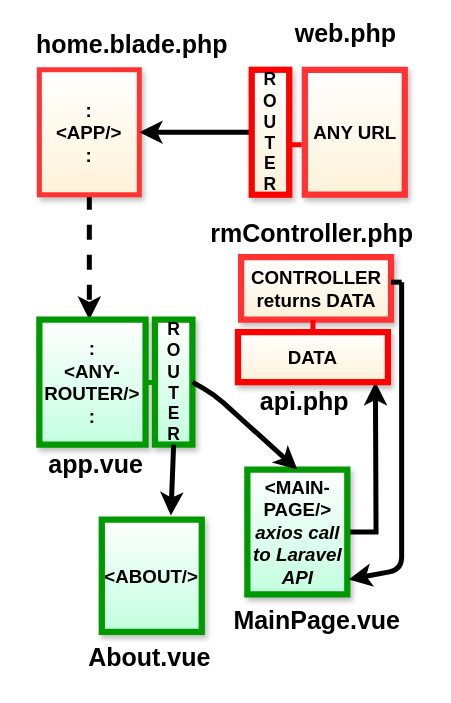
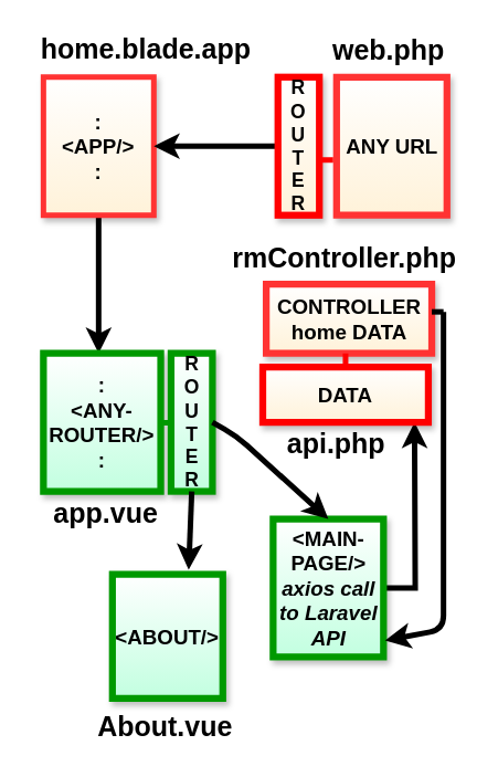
  <mxCell id="0" />
  <mxCell id="1" parent="0" />
- <mxCell id="2" style="edgeStyle=orthogonalEdgeStyle;rounded=0;orthogonalLoop=1;jettySize=auto;html=1;entryX=0;entryY=0;entryDx=40;entryDy=0;entryPerimeter=0;strokeWidth=4;dashed=1;" edge="1" parent="1" source="3" target="8"><mxGeometry relative="1" as="geometry" /></mxCell>
+ <mxCell id="2" style="edgeStyle=orthogonalEdgeStyle;rounded=0;orthogonalLoop=1;jettySize=auto;html=1;entryX=0;entryY=0;entryDx=40;entryDy=0;entryPerimeter=0;strokeWidth=4;" edge="1" parent="1" source="3" target="8"><mxGeometry relative="1" as="geometry" /></mxCell>
  <mxCell id="3" value="&lt;font style=&quot;font-size: 15px&quot;&gt;&lt;b&gt;:&lt;/b&gt;&lt;br&gt;&lt;b&gt;&amp;lt;APP/&amp;gt;&lt;/b&gt;&lt;br&gt;&lt;b&gt;:&lt;/b&gt;&lt;br&gt;&lt;/font&gt;" style="shape=note;whiteSpace=wrap;html=1;backgroundOutline=1;darkOpacity=0.05;size=0;strokeWidth=4;strokeColor=#FF3333;gradientColor=#FFF2D9;shadow=1;sketch=0;" vertex="1" parent="1"><mxGeometry x="31" y="55" width="80" height="100" as="geometry" /></mxCell>
  <mxCell id="4" style="edgeStyle=orthogonalEdgeStyle;rounded=0;orthogonalLoop=1;jettySize=auto;html=1;entryX=0;entryY=0;entryDx=80;entryDy=50;entryPerimeter=0;strokeWidth=4;exitX=0;exitY=0.5;exitDx=0;exitDy=0;" edge="1" parent="1" source="17" target="3"><mxGeometry relative="1" as="geometry"><mxPoint x="201" y="115" as="sourcePoint" /></mxGeometry></mxCell>
- <mxCell id="5" value="&lt;font size=&quot;1&quot;&gt;&lt;b style=&quot;font-size: 15px&quot;&gt;CONTROLLER&lt;br&gt;returns DATA&lt;br&gt;&lt;/b&gt;&lt;/font&gt;" style="shape=note;whiteSpace=wrap;html=1;backgroundOutline=1;darkOpacity=0.05;strokeWidth=5;strokeColor=#FF3333;size=0;gradientColor=#FFF2D9;shadow=1;sketch=0;" vertex="1" parent="1"><mxGeometry x="192.5" y="205" width="120" height="50" as="geometry" /></mxCell>
- <mxCell id="6" value="&lt;span style=&quot;font-size: 20px;&quot;&gt;&lt;font style=&quot;font-size: 20px;&quot;&gt;web.php&lt;/font&gt;&lt;/span&gt;" style="text;html=1;align=center;verticalAlign=middle;resizable=0;points=[];autosize=1;fontStyle=1;fontSize=20;" vertex="1" parent="1"><mxGeometry x="226" y="10" width="100" height="30" as="geometry" /></mxCell>
- <mxCell id="7" value="&lt;font style=&quot;font-size: 20px&quot;&gt;home.blade.php&lt;br&gt;&lt;/font&gt;" style="text;html=1;align=center;verticalAlign=middle;resizable=0;points=[];autosize=1;fontStyle=1;fontSize=18;" vertex="1" parent="1"><mxGeometry x="20" y="20" width="170" height="30" as="geometry" /></mxCell>
+ <mxCell id="5" value="&lt;font size=&quot;1&quot;&gt;&lt;b style=&quot;font-size: 15px&quot;&gt;CONTROLLER&lt;br&gt;home DATA&lt;br&gt;&lt;/b&gt;&lt;/font&gt;" style="shape=note;whiteSpace=wrap;html=1;backgroundOutline=1;darkOpacity=0.05;strokeWidth=5;strokeColor=#FF3333;size=0;gradientColor=#FFF2D9;shadow=1;sketch=0;" vertex="1" parent="1"><mxGeometry x="192.5" y="205" width="120" height="50" as="geometry" /></mxCell>
+ <mxCell id="6" value="&lt;span style=&quot;font-size: 20px;&quot;&gt;&lt;font style=&quot;font-size: 20px;&quot;&gt;web.php&lt;/font&gt;&lt;/span&gt;" style="text;html=1;align=center;verticalAlign=middle;resizable=0;points=[];autosize=1;fontStyle=1;fontSize=20;" vertex="1" parent="1"><mxGeometry x="231" y="20" width="100" height="30" as="geometry" /></mxCell>
+ <mxCell id="7" value="&lt;font style=&quot;font-size: 20px&quot;&gt;home.blade.app&lt;br&gt;&lt;/font&gt;" style="text;html=1;align=center;verticalAlign=middle;resizable=0;points=[];autosize=1;fontStyle=1;fontSize=18;" vertex="1" parent="1"><mxGeometry x="20" y="20" width="170" height="30" as="geometry" /></mxCell>
  <mxCell id="8" value="&lt;b&gt;&lt;font style=&quot;font-size: 15px&quot;&gt;:&lt;br&gt;&amp;lt;ANY-ROUTER/&amp;gt;&lt;br&gt;:&lt;br&gt;&lt;/font&gt;&lt;/b&gt;" style="shape=note;whiteSpace=wrap;html=1;backgroundOutline=1;darkOpacity=0.05;size=0;strokeWidth=5;strokeColor=#009900;gradientColor=#C2FFE0;shadow=1;sketch=0;" vertex="1" parent="1"><mxGeometry x="31" y="255" width="85" height="100" as="geometry" /></mxCell>
  <mxCell id="9" value="&lt;span style=&quot;font-size: 20px;&quot;&gt;&lt;font style=&quot;font-size: 20px;&quot;&gt;app.vue&lt;/font&gt;&lt;/span&gt;" style="text;html=1;align=center;verticalAlign=middle;resizable=0;points=[];autosize=1;fontStyle=1;fontSize=20;" vertex="1" parent="1"><mxGeometry x="31" y="355" width="90" height="30" as="geometry" /></mxCell>
  <mxCell id="10" style="edgeStyle=orthogonalEdgeStyle;rounded=0;orthogonalLoop=1;jettySize=auto;html=1;strokeColor=#000000;strokeWidth=4;" edge="1" parent="1" source="11"><mxGeometry relative="1" as="geometry"><mxPoint x="300" y="305" as="targetPoint" /></mxGeometry></mxCell>
  <mxCell id="11" value="&lt;b style=&quot;font-size: 15px&quot;&gt;&amp;lt;MAIN-PAGE/&amp;gt;&lt;br&gt;&lt;i&gt;axios call to Laravel API&lt;/i&gt;&lt;br&gt;&lt;/b&gt;" style="shape=note;whiteSpace=wrap;html=1;backgroundOutline=1;darkOpacity=0.05;size=0;strokeWidth=5;strokeColor=#009900;gradientColor=#C2FFE0;shadow=1;sketch=0;" vertex="1" parent="1"><mxGeometry x="197.5" y="375" width="80" height="100" as="geometry" /></mxCell>
- <mxCell id="12" value="&lt;span style=&quot;font-size: 20px;&quot;&gt;&lt;font style=&quot;font-size: 20px;&quot;&gt;MainPage.vue&lt;/font&gt;&lt;/span&gt;" style="text;html=1;align=center;verticalAlign=middle;resizable=0;points=[];autosize=1;fontStyle=1;fontSize=20;" vertex="1" parent="1"><mxGeometry x="177.5" y="480" width="150" height="30" as="geometry" /></mxCell>
  <mxCell id="13" value="&lt;b style=&quot;font-size: 15px&quot;&gt;&amp;lt;ABOUT/&amp;gt;&lt;br&gt;&lt;/b&gt;" style="shape=note;whiteSpace=wrap;html=1;backgroundOutline=1;darkOpacity=0.05;size=0;strokeWidth=5;strokeColor=#009900;gradientColor=#C2FFE0;shadow=1;sketch=0;" vertex="1" parent="1"><mxGeometry x="81" y="415" width="80" height="90" as="geometry" /></mxCell>
  <mxCell id="14" value="&lt;span style=&quot;font-size: 20px;&quot;&gt;&lt;font style=&quot;font-size: 20px;&quot;&gt;About.vue&lt;/font&gt;&lt;/span&gt;" style="text;html=1;align=center;verticalAlign=middle;resizable=0;points=[];autosize=1;fontStyle=1;fontSize=20;" vertex="1" parent="1"><mxGeometry x="63.5" y="510" width="110" height="30" as="geometry" /></mxCell>
  <mxCell id="15" value="&lt;b style=&quot;font-size: 14px&quot;&gt;R&lt;br&gt;O&lt;br&gt;U&lt;br&gt;T&lt;br&gt;E&lt;br&gt;R&lt;/b&gt;" style="rounded=0;whiteSpace=wrap;html=1;strokeWidth=5;strokeColor=#009900;gradientColor=#C2FFE0;shadow=1;sketch=0;" vertex="1" parent="1"><mxGeometry x="123.5" y="255" width="30" height="100" as="geometry" /></mxCell>
  <mxCell id="16" value="" style="endArrow=classic;html=1;entryX=0.691;entryY=-0.036;entryDx=0;entryDy=0;entryPerimeter=0;exitX=0.5;exitY=1;exitDx=0;exitDy=0;strokeWidth=4;" edge="1" parent="1" source="15" target="13"><mxGeometry width="50" height="50" relative="1" as="geometry"><mxPoint x="121" y="335" as="sourcePoint" /><mxPoint x="171" y="285" as="targetPoint" /></mxGeometry></mxCell>
  <mxCell id="17" value="&lt;b style=&quot;font-size: 14px&quot;&gt;R&lt;br&gt;O&lt;br&gt;U&lt;br&gt;T&lt;br&gt;E&lt;br&gt;R&lt;/b&gt;" style="rounded=0;whiteSpace=wrap;html=1;strokeWidth=5;strokeColor=#FF0000;gradientColor=#FFF2D9;shadow=1;sketch=0;" vertex="1" parent="1"><mxGeometry x="201" y="55" width="30" height="100" as="geometry" /></mxCell>
  <mxCell id="18" value="&lt;b style=&quot;font-size: 15px&quot;&gt;DATA&lt;br&gt;&lt;/b&gt;" style="shape=note;whiteSpace=wrap;html=1;backgroundOutline=1;darkOpacity=0.05;size=0;strokeWidth=5;strokeColor=#FF0000;gradientColor=#FFF2D9;shadow=1;sketch=0;" vertex="1" parent="1"><mxGeometry x="190" y="265" width="120" height="40" as="geometry" /></mxCell>
  <mxCell id="19" value="" style="endArrow=classic;html=1;strokeWidth=4;exitX=1;exitY=0.5;exitDx=0;exitDy=0;entryX=0;entryY=0;entryDx=40;entryDy=0;entryPerimeter=0;" edge="1" parent="1" source="15" target="11"><mxGeometry width="50" height="50" relative="1" as="geometry"><mxPoint x="111" y="415" as="sourcePoint" /><mxPoint x="161" y="365" as="targetPoint" /><Array as="points"><mxPoint x="171" y="315" /></Array></mxGeometry></mxCell>
  <mxCell id="20" value="&lt;span style=&quot;font-size: 20px;&quot;&gt;&lt;font style=&quot;font-size: 20px;&quot;&gt;api.php&lt;/font&gt;&lt;/span&gt;" style="text;html=1;align=center;verticalAlign=middle;resizable=0;points=[];autosize=1;fontStyle=1;fontSize=20;" vertex="1" parent="1"><mxGeometry x="197.5" y="305" width="90" height="30" as="geometry" /></mxCell>
  <mxCell id="21" value="&lt;font size=&quot;1&quot;&gt;&lt;b style=&quot;font-size: 15px&quot;&gt;ANY URL&lt;/b&gt;&lt;/font&gt;" style="shape=note;whiteSpace=wrap;html=1;backgroundOutline=1;darkOpacity=0.05;strokeWidth=5;strokeColor=#FF3333;size=0;gradientColor=#FFF2D9;shadow=1;sketch=0;" vertex="1" parent="1"><mxGeometry x="243.5" y="55" width="80" height="100" as="geometry" /></mxCell>
  <mxCell id="22" value="" style="endArrow=none;html=1;strokeWidth=4;" edge="1" parent="1"><mxGeometry width="50" height="50" relative="1" as="geometry"><mxPoint x="312.5" y="225" as="sourcePoint" /><mxPoint x="321" y="225" as="targetPoint" /></mxGeometry></mxCell>
  <mxCell id="23" value="" style="endArrow=none;html=1;strokeWidth=4;strokeColor=#FF0000;" edge="1" parent="1"><mxGeometry width="50" height="50" relative="1" as="geometry"><mxPoint x="231" y="115" as="sourcePoint" /><mxPoint x="241" y="115" as="targetPoint" /></mxGeometry></mxCell>
  <mxCell id="24" value="" style="endArrow=none;html=1;strokeColor=#FF0000;strokeWidth=4;" edge="1" parent="1"><mxGeometry width="50" height="50" relative="1" as="geometry"><mxPoint x="250" y="255" as="sourcePoint" /><mxPoint x="250" y="255" as="targetPoint" /><Array as="points"><mxPoint x="250" y="265" /></Array></mxGeometry></mxCell>
  <mxCell id="25" value="" style="endArrow=none;html=1;strokeWidth=4;strokeColor=#009900;entryX=0.003;entryY=0.504;entryDx=0;entryDy=0;entryPerimeter=0;" edge="1" parent="1" target="15"><mxGeometry width="50" height="50" relative="1" as="geometry"><mxPoint x="114" y="305.25" as="sourcePoint" /><mxPoint x="123.5" y="304.75" as="targetPoint" /></mxGeometry></mxCell>
  <mxCell id="26" value="&lt;span style=&quot;font-size: 20px;&quot;&gt;&lt;font style=&quot;font-size: 20px;&quot;&gt;rmController.php&lt;/font&gt;&lt;/span&gt;" style="text;html=1;align=center;verticalAlign=middle;resizable=0;points=[];autosize=1;fontStyle=1;fontSize=20;" vertex="1" parent="1"><mxGeometry x="158.5" y="170" width="180" height="30" as="geometry" /></mxCell>
  <mxCell id="27" value="" style="endArrow=classic;html=1;strokeColor=#000000;strokeWidth=4;fontSize=20;entryX=1.014;entryY=0.881;entryDx=0;entryDy=0;entryPerimeter=0;" edge="1" parent="1" target="11"><mxGeometry width="50" height="50" relative="1" as="geometry"><mxPoint x="321" y="225" as="sourcePoint" /><mxPoint x="282.5" y="455" as="targetPoint" /><Array as="points"><mxPoint x="321" y="455" /></Array></mxGeometry></mxCell>
